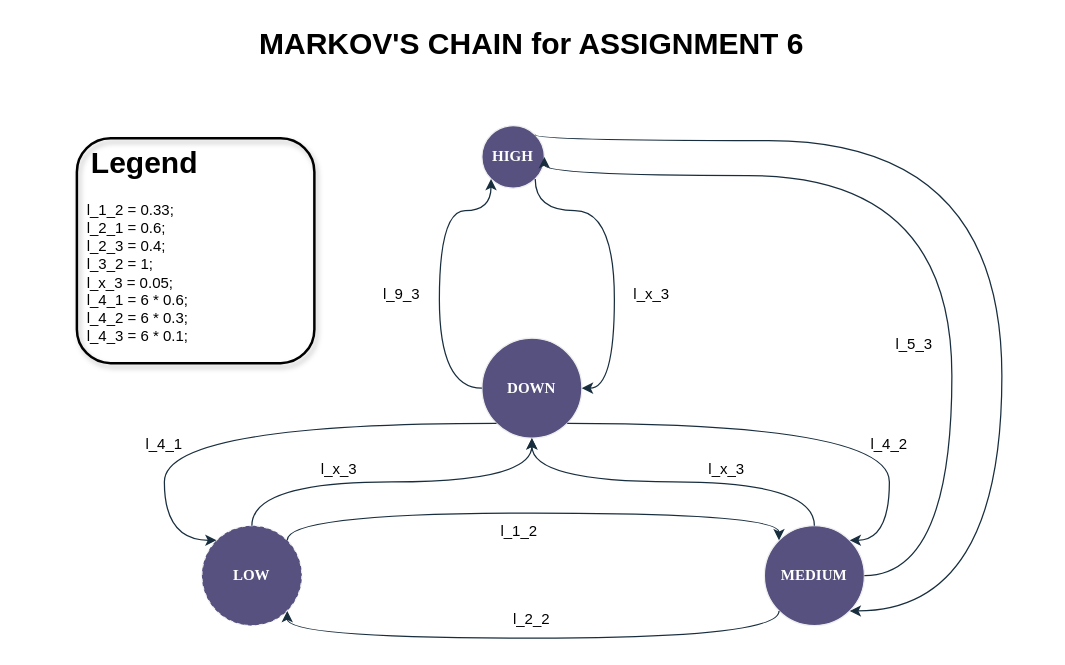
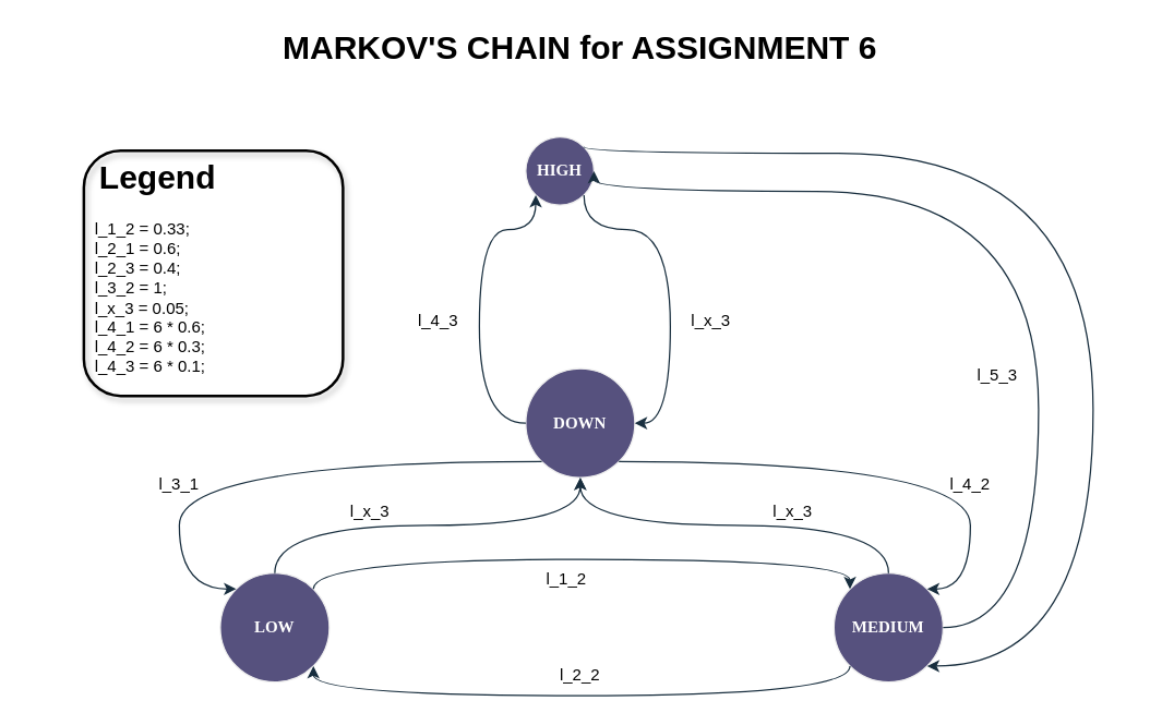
  <mxCell id="0" />
  <mxCell id="1" parent="0" />
- <mxCell id="2" value="&lt;font face=&quot;Verdana&quot;&gt;&lt;b&gt;LOW&lt;/b&gt;&lt;/font&gt;" style="ellipse;whiteSpace=wrap;html=1;aspect=fixed;labelBackgroundColor=none;fillColor=#56517E;strokeColor=#EEEEEE;fontColor=#FFFFFF;dashed=1;" vertex="1" parent="1"><mxGeometry x="161" y="420" width="80" height="80" as="geometry" /></mxCell>
+ <mxCell id="2" value="&lt;font face=&quot;Verdana&quot;&gt;&lt;b&gt;LOW&lt;/b&gt;&lt;/font&gt;" style="ellipse;whiteSpace=wrap;html=1;aspect=fixed;labelBackgroundColor=none;fillColor=#56517E;strokeColor=#EEEEEE;fontColor=#FFFFFF;" vertex="1" parent="1"><mxGeometry x="161" y="420" width="80" height="80" as="geometry" /></mxCell>
  <mxCell id="3" value="&lt;font face=&quot;Verdana&quot;&gt;&lt;b&gt;MEDIUM&lt;/b&gt;&lt;/font&gt;" style="ellipse;whiteSpace=wrap;html=1;aspect=fixed;labelBackgroundColor=none;fillColor=#56517E;strokeColor=#EEEEEE;fontColor=#FFFFFF;" vertex="1" parent="1"><mxGeometry x="611" y="420" width="80" height="80" as="geometry" /></mxCell>
  <mxCell id="4" value="&lt;font face=&quot;Verdana&quot;&gt;&lt;b&gt;HIGH&lt;/b&gt;&lt;/font&gt;" style="ellipse;whiteSpace=wrap;html=1;aspect=fixed;labelBackgroundColor=none;fillColor=#56517E;strokeColor=#EEEEEE;fontColor=#FFFFFF;" vertex="1" parent="1"><mxGeometry x="385" y="100" width="50" height="50" as="geometry" /></mxCell>
  <mxCell id="5" value="&lt;font face=&quot;Verdana&quot;&gt;&lt;b&gt;DOWN&lt;/b&gt;&lt;/font&gt;" style="ellipse;whiteSpace=wrap;html=1;aspect=fixed;labelBackgroundColor=none;fillColor=#56517E;strokeColor=#EEEEEE;fontColor=#FFFFFF;" vertex="1" parent="1"><mxGeometry x="385" y="270" width="80" height="80" as="geometry" /></mxCell>
  <mxCell id="6" value="" style="endArrow=classic;html=1;rounded=1;strokeColor=none;entryX=0.5;entryY=1;entryDx=0;entryDy=0;exitX=0.5;exitY=0;exitDx=0;exitDy=0;edgeStyle=orthogonalEdgeStyle;curved=1;" edge="1" parent="1" source="5" target="3"><mxGeometry width="50" height="50" relative="1" as="geometry"><mxPoint x="321" y="340" as="sourcePoint" /><mxPoint x="361" y="300" as="targetPoint" /><Array as="points"><mxPoint x="411" y="340" /><mxPoint x="411" y="220" /></Array></mxGeometry></mxCell>
  <mxCell id="7" value="" style="endArrow=classic;html=1;strokeColor=none;entryX=1;entryY=1;entryDx=0;entryDy=0;exitX=0;exitY=1;exitDx=0;exitDy=0;edgeStyle=orthogonalEdgeStyle;elbow=vertical;curved=1;shadow=0;" edge="1" parent="1" source="3" target="2"><mxGeometry width="50" height="50" relative="1" as="geometry"><mxPoint x="421" y="560" as="sourcePoint" /><mxPoint x="471" y="510" as="targetPoint" /></mxGeometry></mxCell>
  <mxCell id="8" value="" style="endArrow=classic;html=1;rounded=0;strokeColor=#182E3E;exitX=1;exitY=0.5;exitDx=0;exitDy=0;entryX=1;entryY=0.5;entryDx=0;entryDy=0;edgeStyle=orthogonalEdgeStyle;curved=1;" edge="1" parent="1" source="3" target="4"><mxGeometry width="50" height="50" relative="1" as="geometry"><mxPoint x="711" y="310" as="sourcePoint" /><mxPoint x="761" y="260" as="targetPoint" /><Array as="points"><mxPoint x="761" y="460" /><mxPoint x="761" y="140" /></Array></mxGeometry></mxCell>
  <mxCell id="9" value="" style="endArrow=classic;html=1;rounded=0;strokeColor=#182E3E;exitX=1;exitY=1;exitDx=0;exitDy=0;entryX=1;entryY=0.5;entryDx=0;entryDy=0;edgeStyle=orthogonalEdgeStyle;curved=1;" edge="1" parent="1" source="4" target="5"><mxGeometry width="50" height="50" relative="1" as="geometry"><mxPoint x="531" y="270" as="sourcePoint" /><mxPoint x="581" y="220" as="targetPoint" /><Array as="points"><mxPoint x="491" y="168" /><mxPoint x="491" y="310" /></Array></mxGeometry></mxCell>
  <mxCell id="10" value="" style="endArrow=classic;html=1;rounded=0;strokeColor=#182E3E;exitX=0;exitY=0.5;exitDx=0;exitDy=0;entryX=0;entryY=1;entryDx=0;entryDy=0;edgeStyle=orthogonalEdgeStyle;curved=1;" edge="1" parent="1" source="5" target="4"><mxGeometry width="50" height="50" relative="1" as="geometry"><mxPoint x="321" y="260" as="sourcePoint" /><mxPoint x="271" y="310" as="targetPoint" /><Array as="points"><mxPoint x="351" y="310" /><mxPoint x="351" y="168" /></Array></mxGeometry></mxCell>
  <mxCell id="11" value="" style="endArrow=classic;html=1;rounded=0;strokeColor=#182E3E;exitX=1;exitY=0;exitDx=0;exitDy=0;entryX=0;entryY=0;entryDx=0;entryDy=0;edgeStyle=orthogonalEdgeStyle;curved=1;" edge="1" parent="1" source="2" target="3"><mxGeometry width="50" height="50" relative="1" as="geometry"><mxPoint x="371" y="460" as="sourcePoint" /><mxPoint x="421" y="410" as="targetPoint" /><Array as="points"><mxPoint x="229" y="410" /><mxPoint x="623" y="410" /></Array></mxGeometry></mxCell>
  <mxCell id="12" value="" style="endArrow=classic;html=1;rounded=0;strokeColor=#182E3E;entryX=1;entryY=1;entryDx=0;entryDy=0;exitX=0;exitY=1;exitDx=0;exitDy=0;edgeStyle=orthogonalEdgeStyle;curved=1;" edge="1" parent="1" source="3" target="2"><mxGeometry width="50" height="50" relative="1" as="geometry"><mxPoint x="401" y="560" as="sourcePoint" /><mxPoint x="451" y="510" as="targetPoint" /><Array as="points"><mxPoint x="623" y="510" /><mxPoint x="229" y="510" /></Array></mxGeometry></mxCell>
  <mxCell id="13" value="" style="endArrow=classic;html=1;rounded=1;strokeColor=#182E3E;exitX=0.5;exitY=0;exitDx=0;exitDy=0;entryX=0.5;entryY=1;entryDx=0;entryDy=0;edgeStyle=orthogonalEdgeStyle;curved=1;" edge="1" parent="1" source="2" target="5"><mxGeometry width="50" height="50" relative="1" as="geometry"><mxPoint x="271" y="380" as="sourcePoint" /><mxPoint x="321" y="330" as="targetPoint" /></mxGeometry></mxCell>
  <mxCell id="14" value="" style="endArrow=classic;html=1;rounded=0;strokeColor=#182E3E;entryX=0.5;entryY=1;entryDx=0;entryDy=0;exitX=0.5;exitY=0;exitDx=0;exitDy=0;edgeStyle=orthogonalEdgeStyle;curved=1;" edge="1" parent="1" source="3" target="5"><mxGeometry width="50" height="50" relative="1" as="geometry"><mxPoint x="511" y="420" as="sourcePoint" /><mxPoint x="561" y="370" as="targetPoint" /></mxGeometry></mxCell>
  <mxCell id="15" value="&lt;h1&gt;&lt;font color=&quot;#000000&quot;&gt;&amp;nbsp;Legend&lt;/font&gt;&lt;br&gt;&lt;/h1&gt;&lt;p&gt;&lt;font color=&quot;#000000&quot;&gt;&amp;nbsp;l_1_2 = 0.33;&lt;br&gt;&amp;nbsp;l_2_1 = 0.6;&lt;br&gt;&amp;nbsp;l_2_3 = 0.4;&lt;br&gt;&amp;nbsp;l_3_2 = 1;&lt;br&gt;&amp;nbsp;l_x_3 = 0.05;&lt;br&gt;&amp;nbsp;l_4_1 = 6 * 0.6;&lt;br&gt;&amp;nbsp;l_4_2 = 6 * 0.3;&lt;br&gt;&amp;nbsp;l_4_3 = 6 * 0.1;&lt;/font&gt;&lt;/p&gt;" style="text;html=1;strokeColor=default;fillColor=none;spacing=5;spacingTop=-20;whiteSpace=wrap;overflow=hidden;rounded=1;fontColor=#FFFFFF;perimeterSpacing=1;shadow=1;strokeWidth=2;" vertex="1" parent="1"><mxGeometry x="61" y="110" width="190" height="180" as="geometry" /></mxCell>
  <mxCell id="16" value="&lt;b style=&quot;font-size: 24px;&quot;&gt;&lt;font style=&quot;font-size: 24px;&quot; color=&quot;#000000&quot;&gt;MARKOV'S CHAIN for ASSIGNMENT 6&lt;br&gt;&lt;/font&gt;&lt;/b&gt;" style="text;html=1;strokeColor=none;fillColor=none;align=center;verticalAlign=middle;whiteSpace=wrap;rounded=0;fontColor=#FFFFFF;" vertex="1" parent="1"><mxGeometry x="20" y="20" width="810" height="30" as="geometry" /></mxCell>
  <mxCell id="17" value="&lt;font color=&quot;#000000&quot;&gt;l_1_2&lt;/font&gt;" style="text;html=1;strokeColor=none;fillColor=none;align=center;verticalAlign=middle;whiteSpace=wrap;rounded=0;fontColor=#FFFFFF;" vertex="1" parent="1"><mxGeometry x="385" y="410" width="60" height="30" as="geometry" /></mxCell>
  <mxCell id="18" value="&lt;font color=&quot;#000000&quot;&gt;l_2_2&lt;/font&gt;" style="text;html=1;strokeColor=none;fillColor=none;align=center;verticalAlign=middle;whiteSpace=wrap;rounded=0;fontColor=#FFFFFF;" vertex="1" parent="1"><mxGeometry x="395" y="480" width="60" height="30" as="geometry" /></mxCell>
  <mxCell id="19" value="&lt;font color=&quot;#000000&quot;&gt;l_5_3&lt;/font&gt;" style="text;html=1;strokeColor=none;fillColor=none;align=center;verticalAlign=middle;whiteSpace=wrap;rounded=0;fontColor=#FFFFFF;" vertex="1" parent="1"><mxGeometry x="701" y="260" width="60" height="30" as="geometry" /></mxCell>
  <mxCell id="20" value="" style="endArrow=classic;html=1;rounded=0;strokeColor=#182E3E;exitX=0;exitY=1;exitDx=0;exitDy=0;entryX=0;entryY=0;entryDx=0;entryDy=0;edgeStyle=orthogonalEdgeStyle;curved=1;" edge="1" parent="1" source="5" target="2"><mxGeometry width="50" height="50" relative="1" as="geometry"><mxPoint x="201" y="370" as="sourcePoint" /><mxPoint x="251" y="320" as="targetPoint" /><Array as="points"><mxPoint x="131" y="338" /><mxPoint x="131" y="432" /></Array></mxGeometry></mxCell>
  <mxCell id="21" value="" style="endArrow=classic;html=1;rounded=0;strokeColor=#182E3E;exitX=1;exitY=1;exitDx=0;exitDy=0;entryX=1;entryY=0;entryDx=0;entryDy=0;edgeStyle=orthogonalEdgeStyle;curved=1;" edge="1" parent="1" source="5" target="3"><mxGeometry width="50" height="50" relative="1" as="geometry"><mxPoint x="641" y="350" as="sourcePoint" /><mxPoint x="691" y="300" as="targetPoint" /><Array as="points"><mxPoint x="711" y="338" /><mxPoint x="711" y="432" /></Array></mxGeometry></mxCell>
  <mxCell id="22" value="" style="endArrow=classic;html=1;rounded=0;strokeColor=#182E3E;exitX=1;exitY=0;exitDx=0;exitDy=0;entryX=1;entryY=1;entryDx=0;entryDy=0;edgeStyle=orthogonalEdgeStyle;curved=1;" edge="1" parent="1" source="4" target="3"><mxGeometry width="50" height="50" relative="1" as="geometry"><mxPoint x="721" y="140" as="sourcePoint" /><mxPoint x="771" y="90" as="targetPoint" /><Array as="points"><mxPoint x="801" y="112" /><mxPoint x="801" y="488" /></Array></mxGeometry></mxCell>
  <mxCell id="23" value="&lt;font color=&quot;#000000&quot;&gt;l_x_3&lt;/font&gt;" style="text;html=1;strokeColor=none;fillColor=none;align=center;verticalAlign=middle;whiteSpace=wrap;rounded=0;fontColor=#FFFFFF;" vertex="1" parent="1"><mxGeometry x="241" y="360" width="60" height="30" as="geometry" /></mxCell>
  <mxCell id="24" value="&lt;font color=&quot;#000000&quot;&gt;l_x_3&lt;/font&gt;" style="text;html=1;strokeColor=none;fillColor=none;align=center;verticalAlign=middle;whiteSpace=wrap;rounded=0;fontColor=#FFFFFF;" vertex="1" parent="1"><mxGeometry x="551" y="360" width="60" height="30" as="geometry" /></mxCell>
  <mxCell id="25" value="&lt;font color=&quot;#000000&quot;&gt;l_x_3&lt;/font&gt;" style="text;html=1;strokeColor=none;fillColor=none;align=center;verticalAlign=middle;whiteSpace=wrap;rounded=0;fontColor=#FFFFFF;" vertex="1" parent="1"><mxGeometry x="491" y="220" width="60" height="30" as="geometry" /></mxCell>
- <mxCell id="26" value="&lt;font color=&quot;#000000&quot;&gt;l_9_3&lt;/font&gt;" style="text;html=1;strokeColor=none;fillColor=none;align=center;verticalAlign=middle;whiteSpace=wrap;rounded=0;fontColor=#FFFFFF;" vertex="1" parent="1"><mxGeometry x="291" y="220" width="60" height="30" as="geometry" /></mxCell>
- <mxCell id="27" value="&lt;font color=&quot;#000000&quot;&gt;l_4_1&lt;/font&gt;" style="text;html=1;strokeColor=none;fillColor=none;align=center;verticalAlign=middle;whiteSpace=wrap;rounded=0;fontColor=#FFFFFF;" vertex="1" parent="1"><mxGeometry x="101" y="340" width="60" height="30" as="geometry" /></mxCell>
+ <mxCell id="26" value="&lt;font color=&quot;#000000&quot;&gt;l_4_3&lt;/font&gt;" style="text;html=1;strokeColor=none;fillColor=none;align=center;verticalAlign=middle;whiteSpace=wrap;rounded=0;fontColor=#FFFFFF;" vertex="1" parent="1"><mxGeometry x="291" y="220" width="60" height="30" as="geometry" /></mxCell>
+ <mxCell id="27" value="&lt;font color=&quot;#000000&quot;&gt;l_3_1&lt;/font&gt;" style="text;html=1;strokeColor=none;fillColor=none;align=center;verticalAlign=middle;whiteSpace=wrap;rounded=0;fontColor=#FFFFFF;" vertex="1" parent="1"><mxGeometry x="101" y="340" width="60" height="30" as="geometry" /></mxCell>
  <mxCell id="28" value="&lt;font color=&quot;#000000&quot;&gt;l_4_2&lt;/font&gt;" style="text;html=1;strokeColor=none;fillColor=none;align=center;verticalAlign=middle;whiteSpace=wrap;rounded=0;fontColor=#FFFFFF;" vertex="1" parent="1"><mxGeometry x="681" y="340" width="60" height="30" as="geometry" /></mxCell>
